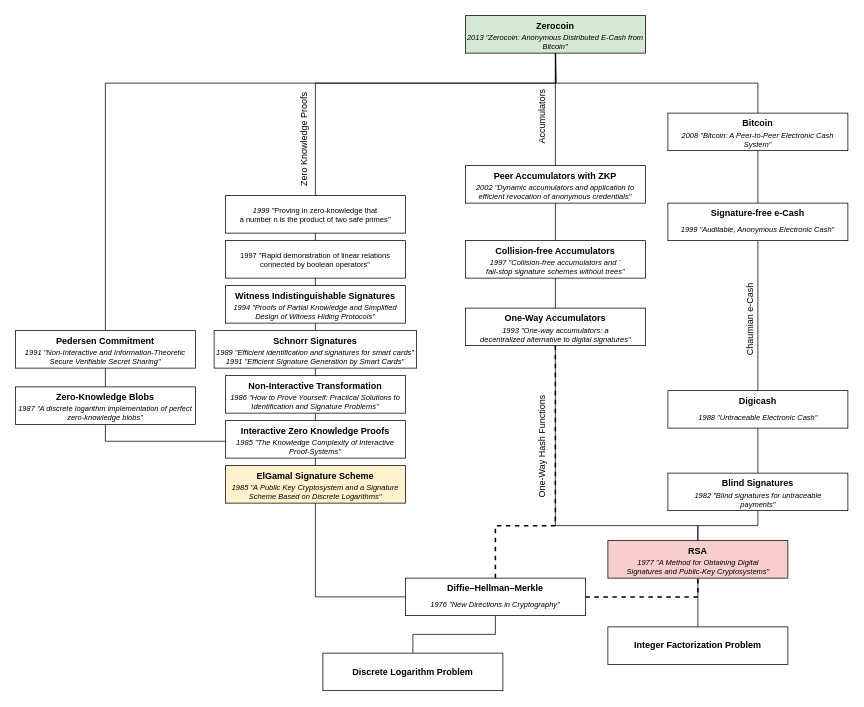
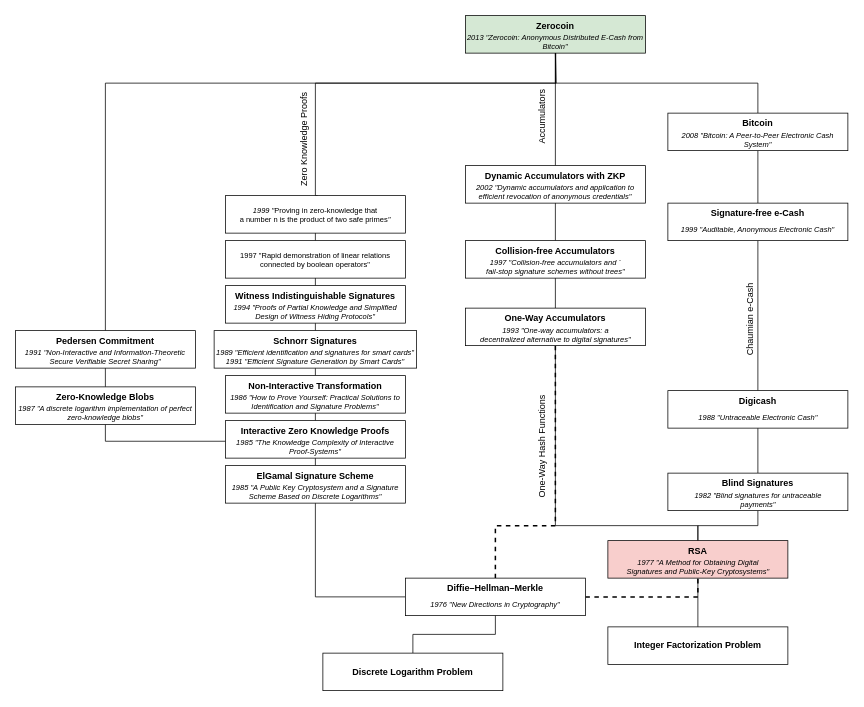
  <mxCell id="0" />
  <mxCell id="1" parent="0" />
  <mxCell id="2" style="edgeStyle=orthogonalEdgeStyle;rounded=0;orthogonalLoop=1;jettySize=auto;html=1;exitX=0.5;exitY=0;exitDx=0;exitDy=0;entryX=0.5;entryY=1;entryDx=0;entryDy=0;endArrow=none;endFill=0;" parent="1" source="4" target="19" edge="1"><mxGeometry relative="1" as="geometry" /></mxCell>
  <mxCell id="3" style="edgeStyle=orthogonalEdgeStyle;rounded=0;orthogonalLoop=1;jettySize=auto;html=1;exitX=0.5;exitY=0;exitDx=0;exitDy=0;entryX=0.5;entryY=1;entryDx=0;entryDy=0;endArrow=none;endFill=0;" parent="1" source="4" target="34" edge="1"><mxGeometry relative="1" as="geometry"><Array as="points"><mxPoint x="930" y="700" /><mxPoint y="700" x="740" /></Array></mxGeometry></mxCell>
  <mxCell id="4" value="RSA" style="rounded=0;whiteSpace=wrap;html=1;verticalAlign=top;fontStyle=1;fillColor=#f8cecc;" parent="1" vertex="1"><mxGeometry x="810" y="720" width="240" height="50" as="geometry" /></mxCell>
  <mxCell id="5" value="&lt;div style=&quot;font-size: 10px;&quot;&gt;&lt;i style=&quot;font-size: 10px;&quot;&gt;1977 &quot;A Method for Obtaining Digital&lt;/i&gt;&lt;/div&gt;&lt;div style=&quot;font-size: 10px;&quot;&gt;&lt;i style=&quot;font-size: 10px;&quot;&gt;Signatures and Public-Key Cryptosystems&quot;&lt;/i&gt;&lt;/div&gt;" style="text;html=1;strokeColor=none;fillColor=none;align=center;verticalAlign=middle;whiteSpace=wrap;rounded=0;fontSize=10;" parent="1" vertex="1"><mxGeometry x="827.5" y="740" width="205" height="30" as="geometry" /></mxCell>
  <mxCell id="6" style="edgeStyle=orthogonalEdgeStyle;rounded=0;orthogonalLoop=1;jettySize=auto;html=1;exitX=1;exitY=0.5;exitDx=0;exitDy=0;entryX=0.5;entryY=1;entryDx=0;entryDy=0;endArrow=none;endFill=0;strokeWidth=2;dashed=1;" parent="1" source="9" target="5" edge="1"><mxGeometry relative="1" as="geometry"><mxPoint x="1070" y="920" as="sourcePoint" /></mxGeometry></mxCell>
  <mxCell id="7" style="edgeStyle=orthogonalEdgeStyle;rounded=0;orthogonalLoop=1;jettySize=auto;html=1;exitX=0.5;exitY=0;exitDx=0;exitDy=0;entryX=0.5;entryY=1;entryDx=0;entryDy=0;dashed=1;strokeWidth=2;endArrow=none;endFill=0;" parent="1" source="9" target="34" edge="1"><mxGeometry relative="1" as="geometry"><Array as="points"><mxPoint x="660" y="700" /><mxPoint y="700" x="740" /></Array></mxGeometry></mxCell>
  <mxCell id="8" style="edgeStyle=orthogonalEdgeStyle;rounded=0;orthogonalLoop=1;jettySize=auto;html=1;exitX=0;exitY=0.5;exitDx=0;exitDy=0;entryX=0.5;entryY=1;entryDx=0;entryDy=0;endArrow=none;endFill=0;" edge="1" parent="1" source="9" target="43"><mxGeometry relative="1" as="geometry" /></mxCell>
  <mxCell id="9" value="Diffie–Hellman–Merkle" style="rounded=0;whiteSpace=wrap;html=1;verticalAlign=top;fontStyle=1" parent="1" vertex="1"><mxGeometry x="540" y="770" width="240" height="50" as="geometry" /></mxCell>
  <mxCell id="10" value="&lt;div style=&quot;font-size: 10px;&quot;&gt;&lt;i style=&quot;font-size: 10px;&quot;&gt;1976 &quot;New Directions in Cryptography&lt;/i&gt;&lt;i style=&quot;background-color: initial;&quot;&gt;&quot;&lt;/i&gt;&lt;/div&gt;" style="text;html=1;strokeColor=none;fillColor=none;align=center;verticalAlign=middle;whiteSpace=wrap;rounded=0;fontSize=10;" parent="1" vertex="1"><mxGeometry x="550" y="790" width="220" height="30" as="geometry" /></mxCell>
  <mxCell id="11" style="edgeStyle=orthogonalEdgeStyle;rounded=0;orthogonalLoop=1;jettySize=auto;html=1;exitX=0.5;exitY=0;exitDx=0;exitDy=0;entryX=0.5;entryY=1;entryDx=0;entryDy=0;endArrow=none;endFill=0;" parent="1" source="12" target="10" edge="1"><mxGeometry relative="1" as="geometry" /></mxCell>
  <mxCell id="12" value="Discrete Logarithm Problem" style="rounded=0;whiteSpace=wrap;html=1;fontStyle=1" parent="1" vertex="1"><mxGeometry x="430" y="870" width="240" height="50" as="geometry" /></mxCell>
  <mxCell id="13" style="edgeStyle=orthogonalEdgeStyle;rounded=0;orthogonalLoop=1;jettySize=auto;html=1;exitX=0.5;exitY=0;exitDx=0;exitDy=0;endArrow=none;endFill=0;" parent="1" source="14" target="5" edge="1"><mxGeometry relative="1" as="geometry" /></mxCell>
  <mxCell id="14" value="Integer Factorization Problem" style="rounded=0;whiteSpace=wrap;html=1;fontStyle=1" parent="1" vertex="1"><mxGeometry x="810" y="835" width="240" height="50" as="geometry" /></mxCell>
  <mxCell id="15" value="Zerocoin" style="rounded=0;whiteSpace=wrap;html=1;verticalAlign=top;fontStyle=1;fillColor=#d5e8d4;" parent="1" vertex="1"><mxGeometry x="620" y="20" width="240" height="50" as="geometry" /></mxCell>
  <mxCell id="16" value="&lt;div style=&quot;font-size: 10px;&quot;&gt;&lt;/div&gt;&lt;i&gt;2013 &quot;Zerocoin: Anonymous Distributed E-Cash from Bitcoin&quot;&lt;br&gt;&lt;/i&gt;" style="text;html=1;strokeColor=none;fillColor=none;align=center;verticalAlign=middle;whiteSpace=wrap;rounded=0;fontSize=10;" parent="1" vertex="1"><mxGeometry x="620" y="40" width="240" height="30" as="geometry" /></mxCell>
  <mxCell id="17" style="edgeStyle=orthogonalEdgeStyle;rounded=0;orthogonalLoop=1;jettySize=auto;html=1;exitX=0.5;exitY=0;exitDx=0;exitDy=0;entryX=0.5;entryY=1;entryDx=0;entryDy=0;endArrow=none;endFill=0;" parent="1" source="18" target="22" edge="1"><mxGeometry relative="1" as="geometry" /></mxCell>
  <mxCell id="18" value="Blind Signatures" style="rounded=0;whiteSpace=wrap;html=1;verticalAlign=top;fontStyle=1" parent="1" vertex="1"><mxGeometry x="890" y="630" width="240" height="50" as="geometry" /></mxCell>
  <mxCell id="19" value="&lt;div style=&quot;font-size: 10px;&quot;&gt;&lt;i&gt;1982 &quot;Blind signatures for untraceable payments&quot;&lt;/i&gt;&lt;/div&gt;" style="text;html=1;strokeColor=none;fillColor=none;align=center;verticalAlign=middle;whiteSpace=wrap;rounded=0;fontSize=10;" parent="1" vertex="1"><mxGeometry x="907.5" y="650" width="205" height="30" as="geometry" /></mxCell>
  <mxCell id="20" style="edgeStyle=orthogonalEdgeStyle;rounded=0;orthogonalLoop=1;jettySize=auto;html=1;exitX=0.5;exitY=0;exitDx=0;exitDy=0;entryX=0.5;entryY=1;entryDx=0;entryDy=0;endArrow=none;endFill=0;" parent="1" source="21" target="25" edge="1"><mxGeometry relative="1" as="geometry" /></mxCell>
  <mxCell id="21" value="Digicash" style="rounded=0;whiteSpace=wrap;html=1;verticalAlign=top;fontStyle=1" parent="1" vertex="1"><mxGeometry x="890" y="520" width="240" height="50" as="geometry" /></mxCell>
  <mxCell id="22" value="&lt;div style=&quot;font-size: 10px;&quot;&gt;&lt;i&gt;1988 &quot;Untraceable Electronic Cash&quot;&lt;/i&gt;&lt;/div&gt;" style="text;html=1;strokeColor=none;fillColor=none;align=center;verticalAlign=middle;whiteSpace=wrap;rounded=0;fontSize=10;" parent="1" vertex="1"><mxGeometry x="907.5" y="540" width="205" height="30" as="geometry" /></mxCell>
  <mxCell id="23" style="edgeStyle=orthogonalEdgeStyle;rounded=0;orthogonalLoop=1;jettySize=auto;html=1;exitX=0.5;exitY=0;exitDx=0;exitDy=0;entryX=0.5;entryY=1;entryDx=0;entryDy=0;endArrow=none;endFill=0;" parent="1" source="24" target="40" edge="1"><mxGeometry relative="1" as="geometry" /></mxCell>
  <mxCell id="24" value="Signature-free e-Cash" style="rounded=0;whiteSpace=wrap;html=1;verticalAlign=top;fontStyle=1" parent="1" vertex="1"><mxGeometry x="890" y="270" width="240" height="50" as="geometry" /></mxCell>
  <mxCell id="25" value="&lt;div style=&quot;&quot;&gt;1999 &quot;Auditable, Anonymous Electronic Cash&quot;&lt;/div&gt;" style="text;html=1;strokeColor=none;fillColor=none;align=center;verticalAlign=middle;whiteSpace=wrap;rounded=0;fontSize=10;fontStyle=2" parent="1" vertex="1"><mxGeometry x="890" y="290" width="240" height="30" as="geometry" /></mxCell>
  <mxCell id="26" style="edgeStyle=orthogonalEdgeStyle;rounded=0;orthogonalLoop=1;jettySize=auto;html=1;exitX=0.5;exitY=0;exitDx=0;exitDy=0;entryX=0.5;entryY=1;entryDx=0;entryDy=0;endArrow=none;endFill=0;" parent="1" source="27" target="16" edge="1"><mxGeometry relative="1" as="geometry" /></mxCell>
- <mxCell id="27" value="Peer Accumulators with ZKP" style="rounded=0;whiteSpace=wrap;html=1;verticalAlign=top;fontStyle=1" parent="1" vertex="1"><mxGeometry x="620" y="220" width="240" height="50" as="geometry" /></mxCell>
+ <mxCell id="27" value="Dynamic Accumulators with ZKP" style="rounded=0;whiteSpace=wrap;html=1;verticalAlign=top;fontStyle=1" parent="1" vertex="1"><mxGeometry x="620" y="220" width="240" height="50" as="geometry" /></mxCell>
  <mxCell id="28" value="&lt;div style=&quot;font-size: 10px;&quot;&gt;&lt;span&gt;2002 &quot;&lt;/span&gt;Dynamic accumulators&amp;nbsp;&lt;span style=&quot;background-color: initial;&quot;&gt;and application to efficient revocation of anonymous credentials&quot;&lt;/span&gt;&lt;/div&gt;" style="text;html=1;strokeColor=none;fillColor=none;align=center;verticalAlign=middle;whiteSpace=wrap;rounded=0;fontSize=10;fontStyle=2" parent="1" vertex="1"><mxGeometry x="620" y="240" width="240" height="30" as="geometry" /></mxCell>
  <mxCell id="29" style="edgeStyle=orthogonalEdgeStyle;rounded=0;orthogonalLoop=1;jettySize=auto;html=1;exitX=0.5;exitY=0;exitDx=0;exitDy=0;endArrow=none;endFill=0;" parent="1" source="30" target="28" edge="1"><mxGeometry relative="1" as="geometry" /></mxCell>
  <mxCell id="30" value="Collision-free Accumulators" style="rounded=0;whiteSpace=wrap;html=1;verticalAlign=top;fontStyle=1" parent="1" vertex="1"><mxGeometry x="620" y="320" width="240" height="50" as="geometry" /></mxCell>
  <mxCell id="31" value="&lt;div style=&quot;font-size: 10px;&quot;&gt;&lt;span&gt;1997 &quot;&lt;/span&gt;Collision-free accumulators and ´&lt;/div&gt;&lt;div&gt;fail-stop signature schemes without trees&quot;&lt;/div&gt;" style="text;html=1;strokeColor=none;fillColor=none;align=center;verticalAlign=middle;whiteSpace=wrap;rounded=0;fontSize=10;fontStyle=2" parent="1" vertex="1"><mxGeometry x="637.5" y="340" width="205" height="30" as="geometry" /></mxCell>
  <mxCell id="32" style="edgeStyle=orthogonalEdgeStyle;rounded=0;orthogonalLoop=1;jettySize=auto;html=1;exitX=0.5;exitY=0;exitDx=0;exitDy=0;entryX=0.5;entryY=1;entryDx=0;entryDy=0;endArrow=none;endFill=0;" parent="1" source="33" target="31" edge="1"><mxGeometry relative="1" as="geometry" /></mxCell>
  <mxCell id="33" value="One-Way Accumulators" style="rounded=0;whiteSpace=wrap;html=1;verticalAlign=top;fontStyle=1" parent="1" vertex="1"><mxGeometry x="620" y="410" width="240" height="50" as="geometry" /></mxCell>
  <mxCell id="34" value="&lt;div style=&quot;font-size: 10px;&quot;&gt;&lt;span&gt;1993 &quot;&lt;/span&gt;One-way accumulators: a&lt;/div&gt;&lt;div&gt;decentralized alternative to digital signatures&quot;&lt;/div&gt;" style="text;html=1;strokeColor=none;fillColor=none;align=center;verticalAlign=middle;whiteSpace=wrap;rounded=0;fontSize=10;fontStyle=2" parent="1" vertex="1"><mxGeometry x="637.5" y="430" width="205" height="30" as="geometry" /></mxCell>
  <mxCell id="35" value="One-Way Hash Functions" style="text;html=1;strokeColor=none;fillColor=none;align=center;verticalAlign=middle;whiteSpace=wrap;rounded=0;rotation=-90;" parent="1" vertex="1"><mxGeometry x="637.5" y="580" width="170" height="30" as="geometry" /></mxCell>
  <mxCell id="36" value="Chaumian e-Cash" style="text;html=1;strokeColor=none;fillColor=none;align=center;verticalAlign=middle;whiteSpace=wrap;rounded=0;rotation=-90;" parent="1" vertex="1"><mxGeometry x="940" y="410" width="120" height="30" as="geometry" /></mxCell>
  <mxCell id="37" value="Accumulators" style="text;html=1;strokeColor=none;fillColor=none;align=center;verticalAlign=middle;whiteSpace=wrap;rounded=0;rotation=-90;" parent="1" vertex="1"><mxGeometry x="637.5" y="140" width="170" height="30" as="geometry" /></mxCell>
  <mxCell id="38" style="edgeStyle=orthogonalEdgeStyle;rounded=0;orthogonalLoop=1;jettySize=auto;html=1;exitX=0.5;exitY=0;exitDx=0;exitDy=0;entryX=0.5;entryY=1;entryDx=0;entryDy=0;endArrow=none;endFill=0;" parent="1" source="39" target="16" edge="1"><mxGeometry relative="1" as="geometry" /></mxCell>
  <mxCell id="39" value="Bitcoin" style="rounded=0;whiteSpace=wrap;html=1;verticalAlign=top;fontStyle=1" parent="1" vertex="1"><mxGeometry x="890" y="150" width="240" height="50" as="geometry" /></mxCell>
  <mxCell id="40" value="&lt;div style=&quot;font-size: 10px;&quot;&gt;&lt;/div&gt;&lt;i&gt;2008 &quot;Bitcoin: A Peer-to-Peer Electronic Cash System&quot;&lt;br&gt;&lt;/i&gt;" style="text;html=1;strokeColor=none;fillColor=none;align=center;verticalAlign=middle;whiteSpace=wrap;rounded=0;fontSize=10;" parent="1" vertex="1"><mxGeometry x="890" y="170" width="240" height="30" as="geometry" /></mxCell>
  <mxCell id="41" style="edgeStyle=orthogonalEdgeStyle;rounded=0;orthogonalLoop=1;jettySize=auto;html=1;exitX=0.5;exitY=0;exitDx=0;exitDy=0;entryX=0.5;entryY=1;entryDx=0;entryDy=0;endArrow=none;endFill=0;" edge="1" parent="1" source="42" target="47"><mxGeometry relative="1" as="geometry" /></mxCell>
- <mxCell id="42" value="ElGamal Signature Scheme" style="rounded=0;whiteSpace=wrap;html=1;verticalAlign=top;fontStyle=1;fillColor=#fff2cc;" vertex="1" parent="1"><mxGeometry x="300" y="620" width="240" height="50" as="geometry" /></mxCell>
+ <mxCell id="42" value="ElGamal Signature Scheme" style="rounded=0;whiteSpace=wrap;html=1;verticalAlign=top;fontStyle=1" vertex="1" parent="1"><mxGeometry x="300" y="620" width="240" height="50" as="geometry" /></mxCell>
  <mxCell id="43" value="1985 &quot;A Public Key Cryptosystem and a Signature Scheme Based on Discrete Logarithms&quot;" style="text;html=1;strokeColor=none;fillColor=none;align=center;verticalAlign=middle;whiteSpace=wrap;rounded=0;fontSize=10;fontStyle=2" vertex="1" parent="1"><mxGeometry x="300" y="640" width="240" height="30" as="geometry" /></mxCell>
  <mxCell id="44" style="edgeStyle=orthogonalEdgeStyle;rounded=0;orthogonalLoop=1;jettySize=auto;html=1;exitX=0.5;exitY=0;exitDx=0;exitDy=0;entryX=0.5;entryY=1;entryDx=0;entryDy=0;endArrow=none;endFill=0;" edge="1" parent="1" source="45" target="50"><mxGeometry relative="1" as="geometry" /></mxCell>
  <mxCell id="45" value="Interactive Zero Knowledge Proofs" style="rounded=0;whiteSpace=wrap;html=1;verticalAlign=top;fontStyle=1" vertex="1" parent="1"><mxGeometry x="300" y="560" width="240" height="50" as="geometry" /></mxCell>
  <mxCell id="46" style="edgeStyle=orthogonalEdgeStyle;rounded=0;orthogonalLoop=1;jettySize=auto;html=1;exitX=0;exitY=0.25;exitDx=0;exitDy=0;entryX=0.5;entryY=1;entryDx=0;entryDy=0;endArrow=none;endFill=0;" edge="1" parent="1" source="47" target="59"><mxGeometry relative="1" as="geometry" /></mxCell>
  <mxCell id="47" value="&lt;span style=&quot;background-color: initial;&quot;&gt;1985 &quot;The Knowledge Complexity of Interactive Proof-Systems&quot;&lt;br&gt;&lt;/span&gt;" style="text;html=1;strokeColor=none;fillColor=none;align=center;verticalAlign=middle;whiteSpace=wrap;rounded=0;fontSize=10;fontStyle=2" vertex="1" parent="1"><mxGeometry x="300" y="580" width="240" height="30" as="geometry" /></mxCell>
  <mxCell id="48" style="edgeStyle=orthogonalEdgeStyle;rounded=0;orthogonalLoop=1;jettySize=auto;html=1;exitX=0.5;exitY=0;exitDx=0;exitDy=0;entryX=0.5;entryY=1;entryDx=0;entryDy=0;endArrow=none;endFill=0;" edge="1" parent="1" source="49" target="53"><mxGeometry relative="1" as="geometry" /></mxCell>
  <mxCell id="49" value="Non-Interactive Transformation" style="rounded=0;whiteSpace=wrap;html=1;verticalAlign=top;fontStyle=1" vertex="1" parent="1"><mxGeometry x="300" y="500" width="240" height="50" as="geometry" /></mxCell>
  <mxCell id="50" value="&lt;span style=&quot;background-color: initial;&quot;&gt;1986 &quot;How to Prove Yourself: Practical Solutions to Identification and Signature Problems&quot;&lt;br&gt;&lt;/span&gt;" style="text;html=1;strokeColor=none;fillColor=none;align=center;verticalAlign=middle;whiteSpace=wrap;rounded=0;fontSize=10;fontStyle=2" vertex="1" parent="1"><mxGeometry x="300" y="520" width="240" height="30" as="geometry" /></mxCell>
  <mxCell id="51" style="edgeStyle=orthogonalEdgeStyle;rounded=0;orthogonalLoop=1;jettySize=auto;html=1;exitX=0.5;exitY=0;exitDx=0;exitDy=0;entryX=0.5;entryY=1;entryDx=0;entryDy=0;endArrow=none;endFill=0;" edge="1" parent="1" source="52" target="62"><mxGeometry relative="1" as="geometry" /></mxCell>
  <mxCell id="52" value="Schnorr Signatures" style="rounded=0;whiteSpace=wrap;html=1;verticalAlign=top;fontStyle=1" vertex="1" parent="1"><mxGeometry x="285" y="440" width="270" height="50" as="geometry" /></mxCell>
  <mxCell id="53" value="&lt;div style=&quot;font-size: 10px;&quot;&gt;&lt;/div&gt;&lt;i&gt;1989 &quot;Efficient identification and signatures for smart cards&quot;&lt;br&gt;1991 &quot;Efficient Signature Generation by Smart Cards&quot;&lt;br&gt;&lt;/i&gt;" style="text;html=1;strokeColor=none;fillColor=none;align=center;verticalAlign=middle;whiteSpace=wrap;rounded=0;fontSize=10;" vertex="1" parent="1"><mxGeometry x="285" y="460" width="270" height="30" as="geometry" /></mxCell>
  <mxCell id="54" style="edgeStyle=orthogonalEdgeStyle;rounded=0;orthogonalLoop=1;jettySize=auto;html=1;exitX=0.5;exitY=0;exitDx=0;exitDy=0;endArrow=none;endFill=0;" edge="1" parent="1" source="55"><mxGeometry relative="1" as="geometry"><mxPoint y="70" as="targetPoint" x="740" /><Array as="points"><mxPoint x="140" y="110" /><mxPoint x="741" y="110" /></Array></mxGeometry></mxCell>
  <mxCell id="55" value="Pedersen Commitment" style="rounded=0;whiteSpace=wrap;html=1;verticalAlign=top;fontStyle=1" vertex="1" parent="1"><mxGeometry x="20" y="440" width="240" height="50" as="geometry" /></mxCell>
  <mxCell id="56" value="1991 &quot;Non-Interactive and Information-Theoretic Secure Verifiable Secret Sharing&quot;" style="text;html=1;strokeColor=none;fillColor=none;align=center;verticalAlign=middle;whiteSpace=wrap;rounded=0;fontSize=10;fontStyle=2" vertex="1" parent="1"><mxGeometry x="20" y="460" width="240" height="30" as="geometry" /></mxCell>
  <mxCell id="57" style="edgeStyle=orthogonalEdgeStyle;rounded=0;orthogonalLoop=1;jettySize=auto;html=1;exitX=0.5;exitY=0;exitDx=0;exitDy=0;entryX=0.5;entryY=1;entryDx=0;entryDy=0;endArrow=none;endFill=0;" edge="1" parent="1" source="58" target="56"><mxGeometry relative="1" as="geometry" /></mxCell>
  <mxCell id="58" value=" Zero-Knowledge Blobs" style="rounded=0;whiteSpace=wrap;html=1;verticalAlign=top;fontStyle=1" vertex="1" parent="1"><mxGeometry x="20" y="515" width="240" height="50" as="geometry" /></mxCell>
  <mxCell id="59" value="1987 &quot;A discrete logarithm implementation of perfect zero-knowledge blobs&quot;" style="text;html=1;strokeColor=none;fillColor=none;align=center;verticalAlign=middle;whiteSpace=wrap;rounded=0;fontSize=10;fontStyle=2" vertex="1" parent="1"><mxGeometry x="20" y="535" width="240" height="30" as="geometry" /></mxCell>
  <mxCell id="60" style="edgeStyle=orthogonalEdgeStyle;rounded=0;orthogonalLoop=1;jettySize=auto;html=1;exitX=0.5;exitY=0;exitDx=0;exitDy=0;entryX=0.5;entryY=1;entryDx=0;entryDy=0;endArrow=none;endFill=0;" edge="1" parent="1" source="61" target="68"><mxGeometry relative="1" as="geometry" /></mxCell>
  <mxCell id="61" value="Witness Indistinguishable Signatures" style="rounded=0;whiteSpace=wrap;html=1;verticalAlign=top;fontStyle=1" vertex="1" parent="1"><mxGeometry x="300" y="380" width="240" height="50" as="geometry" /></mxCell>
  <mxCell id="62" value="&lt;div style=&quot;font-size: 10px;&quot;&gt;&lt;/div&gt;&lt;i&gt;1994 &quot;Proofs of Partial Knowledge and Simplified&lt;div&gt;Design of Witness Hiding Protocols&quot;&lt;/div&gt;&lt;/i&gt;" style="text;html=1;strokeColor=none;fillColor=none;align=center;verticalAlign=middle;whiteSpace=wrap;rounded=0;fontSize=10;" vertex="1" parent="1"><mxGeometry x="300" y="400" width="240" height="30" as="geometry" /></mxCell>
  <mxCell id="63" style="edgeStyle=orthogonalEdgeStyle;rounded=0;orthogonalLoop=1;jettySize=auto;html=1;exitX=0.5;exitY=0;exitDx=0;exitDy=0;entryX=1;entryY=1;entryDx=0;entryDy=0;endArrow=none;endFill=0;" edge="1" parent="1"><mxGeometry relative="1" as="geometry"><mxPoint x="423" y="260" as="sourcePoint" /><mxPoint x="740.5" y="70" as="targetPoint" /><Array as="points"><mxPoint x="420" y="260" /><mxPoint x="420" y="110" /><mxPoint x="741" y="110" /></Array></mxGeometry></mxCell>
  <mxCell id="64" value="" style="rounded=0;whiteSpace=wrap;html=1;verticalAlign=top;fontStyle=1" vertex="1" parent="1"><mxGeometry x="300" y="260" width="240" height="50" as="geometry" /></mxCell>
  <mxCell id="65" value="&lt;div style=&quot;font-size: 10px;&quot;&gt;&lt;/div&gt;&lt;i&gt;1999 &quot;&lt;/i&gt;Proving in zero-knowledge that&lt;br&gt;a number n is the product of two safe primes&lt;span style=&quot;font-style: italic; background-color: initial;&quot;&gt;&quot;&lt;/span&gt;" style="text;html=1;strokeColor=none;fillColor=none;align=center;verticalAlign=middle;whiteSpace=wrap;rounded=0;fontSize=10;" vertex="1" parent="1"><mxGeometry x="300" y="270" width="240" height="30" as="geometry" /></mxCell>
  <mxCell id="66" style="edgeStyle=orthogonalEdgeStyle;rounded=0;orthogonalLoop=1;jettySize=auto;html=1;exitX=0.5;exitY=0;exitDx=0;exitDy=0;entryX=0.5;entryY=1;entryDx=0;entryDy=0;endArrow=none;endFill=0;" edge="1" parent="1" source="67" target="64"><mxGeometry relative="1" as="geometry" /></mxCell>
  <mxCell id="67" value="" style="rounded=0;whiteSpace=wrap;html=1;verticalAlign=top;fontStyle=1" vertex="1" parent="1"><mxGeometry x="300" y="320" width="240" height="50" as="geometry" /></mxCell>
  <mxCell id="68" value="&lt;div style=&quot;font-size: 10px;&quot;&gt;&lt;/div&gt;1997 &quot;Rapid demonstration of linear relations connected by boolean operators&quot;" style="text;html=1;strokeColor=none;fillColor=none;align=center;verticalAlign=middle;whiteSpace=wrap;rounded=0;fontSize=10;" vertex="1" parent="1"><mxGeometry x="300" y="330" width="240" height="30" as="geometry" /></mxCell>
  <mxCell id="69" value="Zero Knowledge Proofs" style="text;html=1;strokeColor=none;fillColor=none;align=center;verticalAlign=middle;whiteSpace=wrap;rounded=0;rotation=-90;" vertex="1" parent="1"><mxGeometry x="320" y="170" width="170" height="30" as="geometry" /></mxCell>
